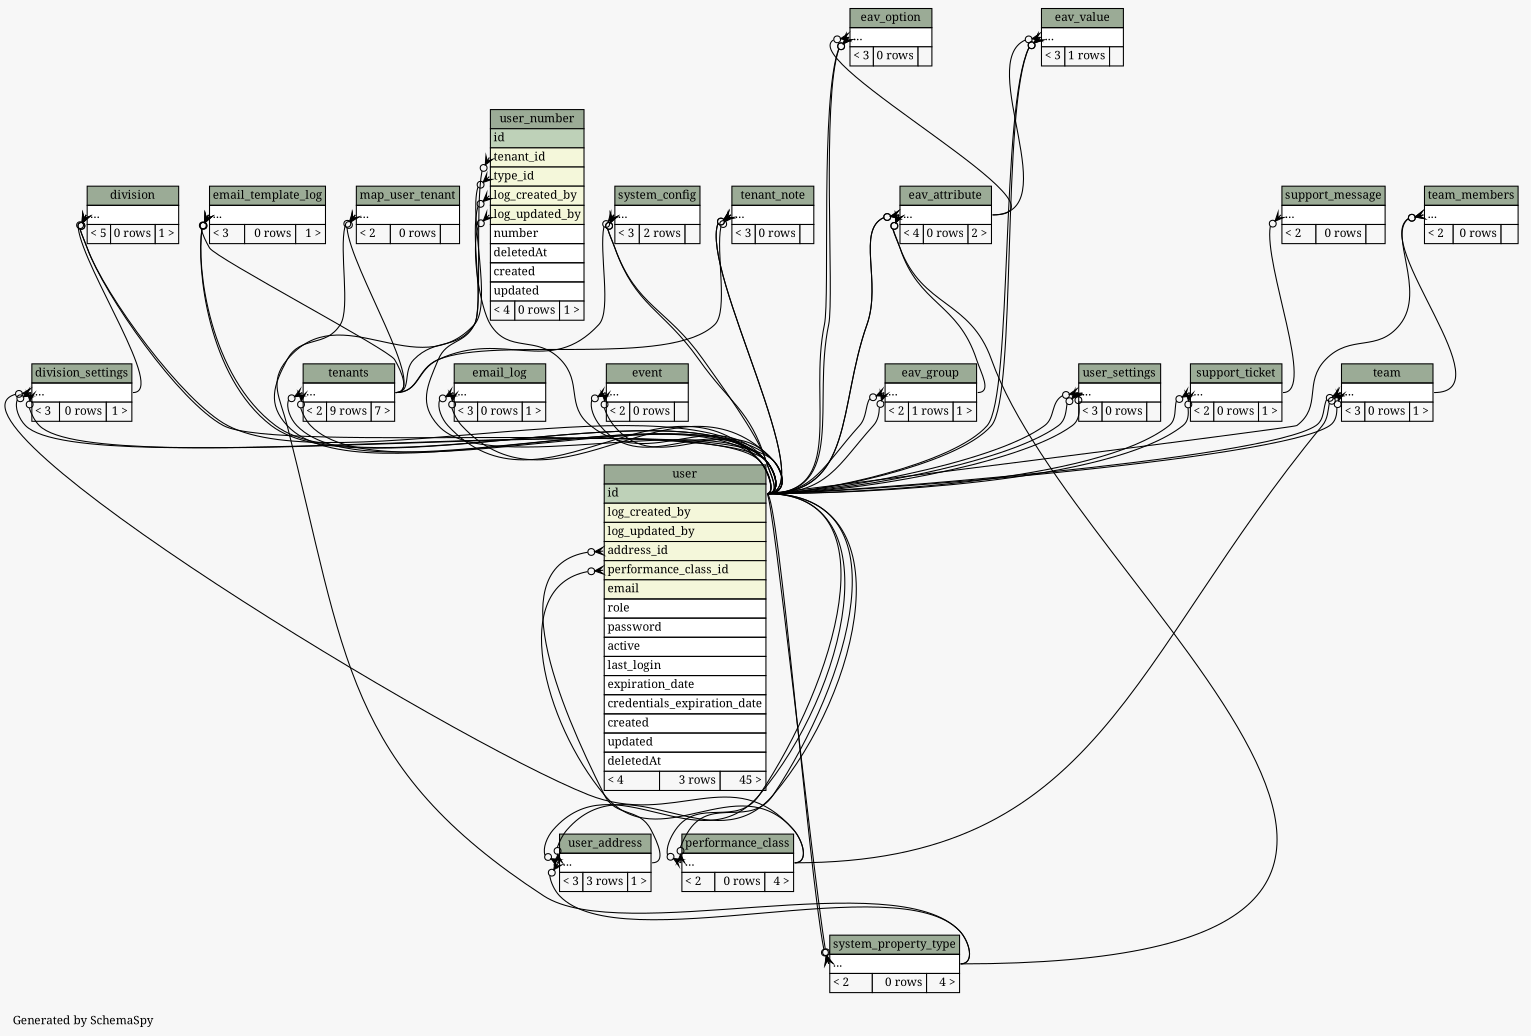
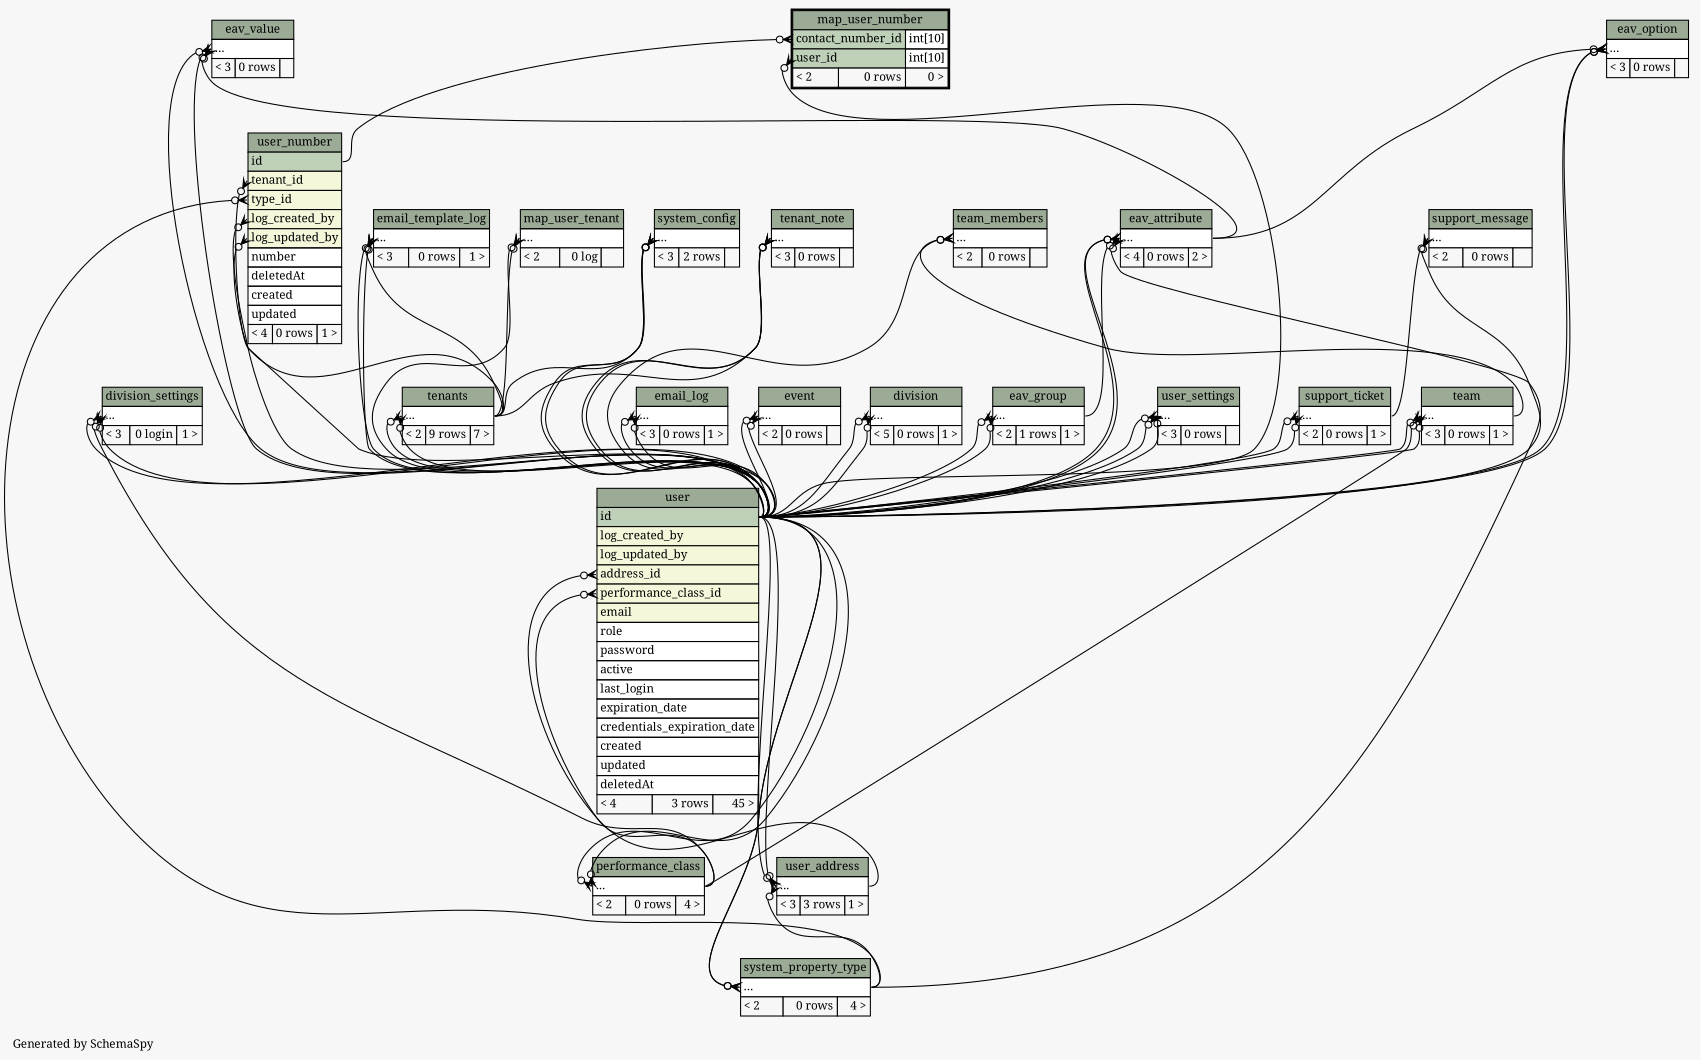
  digraph {
    bgcolor="#f7f7f7"
    fontname="Noto Serif"
    fontsize=11
    label="\nGenerated by SchemaSpy"
    labeljust=l
    nodesep=0.18
    rankdir=TB
    ranksep=0.46
    node [fontname="Noto Serif" fontsize=11 shape=plaintext]
    edge [arrowhead=none arrowsize=0.8 arrowtail=crowodot dir=back fontname="Noto Serif" headport="id:e" tailport="elipses:w"]
    n1 [label=<     <TABLE BORDER="0" CELLBORDER="1" CELLSPACING="0" BGCOLOR="#ffffff">       <TR><TD COLSPAN="3" BGCOLOR="#9bab96" ALIGN="CENTER">division</TD></TR>       <TR><TD PORT="elipses" COLSPAN="3" ALIGN="LEFT">...</TD></TR>       <TR><TD ALIGN="LEFT" BGCOLOR="#f7f7f7">&lt; 5</TD><TD ALIGN="RIGHT" BGCOLOR="#f7f7f7">0 rows</TD><TD ALIGN="RIGHT" BGCOLOR="#f7f7f7">1 &gt;</TD></TR>     </TABLE>>]
    n2 [label=<     <TABLE BORDER="0" CELLBORDER="1" CELLSPACING="0" BGCOLOR="#ffffff">       <TR><TD COLSPAN="3" BGCOLOR="#9bab96" ALIGN="CENTER">user</TD></TR>       <TR><TD PORT="id" COLSPAN="3" BGCOLOR="#bed1b8" ALIGN="LEFT">id</TD></TR>       <TR><TD PORT="log_created_by" COLSPAN="3" BGCOLOR="#f4f7da" ALIGN="LEFT">log_created_by</TD></TR>       <TR><TD PORT="log_updated_by" COLSPAN="3" BGCOLOR="#f4f7da" ALIGN="LEFT">log_updated_by</TD></TR>       <TR><TD PORT="address_id" COLSPAN="3" BGCOLOR="#f4f7da" ALIGN="LEFT">address_id</TD></TR>       <TR><TD PORT="performance_class_id" COLSPAN="3" BGCOLOR="#f4f7da" ALIGN="LEFT">performance_class_id</TD></TR>       <TR><TD PORT="email" COLSPAN="3" BGCOLOR="#f4f7da" ALIGN="LEFT">email</TD></TR>       <TR><TD PORT="role" COLSPAN="3" ALIGN="LEFT">role</TD></TR>       <TR><TD PORT="password" COLSPAN="3" ALIGN="LEFT">password</TD></TR>       <TR><TD PORT="active" COLSPAN="3" ALIGN="LEFT">active</TD></TR>       <TR><TD PORT="last_login" COLSPAN="3" ALIGN="LEFT">last_login</TD></TR>       <TR><TD PORT="expiration_date" COLSPAN="3" ALIGN="LEFT">expiration_date</TD></TR>       <TR><TD PORT="credentials_expiration_date" COLSPAN="3" ALIGN="LEFT">credentials_expiration_date</TD></TR>       <TR><TD PORT="created" COLSPAN="3" ALIGN="LEFT">created</TD></TR>       <TR><TD PORT="updated" COLSPAN="3" ALIGN="LEFT">updated</TD></TR>       <TR><TD PORT="deletedAt" COLSPAN="3" ALIGN="LEFT">deletedAt</TD></TR>       <TR><TD ALIGN="LEFT" BGCOLOR="#f7f7f7">&lt; 4</TD><TD ALIGN="RIGHT" BGCOLOR="#f7f7f7">3 rows</TD><TD ALIGN="RIGHT" BGCOLOR="#f7f7f7">45 &gt;</TD></TR>     </TABLE>>]
-   n3 [label=<     <TABLE BORDER="0" CELLBORDER="1" CELLSPACING="0" BGCOLOR="#ffffff">       <TR><TD COLSPAN="3" BGCOLOR="#9bab96" ALIGN="CENTER">division_settings</TD></TR>       <TR><TD PORT="elipses" COLSPAN="3" ALIGN="LEFT">...</TD></TR>       <TR><TD ALIGN="LEFT" BGCOLOR="#f7f7f7">&lt; 3</TD><TD ALIGN="RIGHT" BGCOLOR="#f7f7f7">0 rows</TD><TD ALIGN="RIGHT" BGCOLOR="#f7f7f7">1 &gt;</TD></TR>     </TABLE>>]
+   n3 [label=<     <TABLE BORDER="0" CELLBORDER="1" CELLSPACING="0" BGCOLOR="#ffffff">       <TR><TD COLSPAN="3" BGCOLOR="#9bab96" ALIGN="CENTER">division_settings</TD></TR>       <TR><TD PORT="elipses" COLSPAN="3" ALIGN="LEFT">...</TD></TR>       <TR><TD ALIGN="LEFT" BGCOLOR="#f7f7f7">&lt; 3</TD><TD ALIGN="RIGHT" BGCOLOR="#f7f7f7">0 login</TD><TD ALIGN="RIGHT" BGCOLOR="#f7f7f7">1 &gt;</TD></TR>     </TABLE>>]
    n4 [label=<     <TABLE BORDER="0" CELLBORDER="1" CELLSPACING="0" BGCOLOR="#ffffff">       <TR><TD COLSPAN="3" BGCOLOR="#9bab96" ALIGN="CENTER">performance_class</TD></TR>       <TR><TD PORT="elipses" COLSPAN="3" ALIGN="LEFT">...</TD></TR>       <TR><TD ALIGN="LEFT" BGCOLOR="#f7f7f7">&lt; 2</TD><TD ALIGN="RIGHT" BGCOLOR="#f7f7f7">0 rows</TD><TD ALIGN="RIGHT" BGCOLOR="#f7f7f7">4 &gt;</TD></TR>     </TABLE>>]
    n5 [label=<     <TABLE BORDER="0" CELLBORDER="1" CELLSPACING="0" BGCOLOR="#ffffff">       <TR><TD COLSPAN="3" BGCOLOR="#9bab96" ALIGN="CENTER">user_address</TD></TR>       <TR><TD PORT="elipses" COLSPAN="3" ALIGN="LEFT">...</TD></TR>       <TR><TD ALIGN="LEFT" BGCOLOR="#f7f7f7">&lt; 3</TD><TD ALIGN="RIGHT" BGCOLOR="#f7f7f7">3 rows</TD><TD ALIGN="RIGHT" BGCOLOR="#f7f7f7">1 &gt;</TD></TR>     </TABLE>>]
    n6 [label=<     <TABLE BORDER="0" CELLBORDER="1" CELLSPACING="0" BGCOLOR="#ffffff">       <TR><TD COLSPAN="3" BGCOLOR="#9bab96" ALIGN="CENTER">tenants</TD></TR>       <TR><TD PORT="elipses" COLSPAN="3" ALIGN="LEFT">...</TD></TR>       <TR><TD ALIGN="LEFT" BGCOLOR="#f7f7f7">&lt; 2</TD><TD ALIGN="RIGHT" BGCOLOR="#f7f7f7">9 rows</TD><TD ALIGN="RIGHT" BGCOLOR="#f7f7f7">7 &gt;</TD></TR>     </TABLE>>]
    n7 [label=<     <TABLE BORDER="0" CELLBORDER="1" CELLSPACING="0" BGCOLOR="#ffffff">       <TR><TD COLSPAN="3" BGCOLOR="#9bab96" ALIGN="CENTER">system_property_type</TD></TR>       <TR><TD PORT="elipses" COLSPAN="3" ALIGN="LEFT">...</TD></TR>       <TR><TD ALIGN="LEFT" BGCOLOR="#f7f7f7">&lt; 2</TD><TD ALIGN="RIGHT" BGCOLOR="#f7f7f7">0 rows</TD><TD ALIGN="RIGHT" BGCOLOR="#f7f7f7">4 &gt;</TD></TR>     </TABLE>>]
    n8 [label=<     <TABLE BORDER="0" CELLBORDER="1" CELLSPACING="0" BGCOLOR="#ffffff">       <TR><TD COLSPAN="3" BGCOLOR="#9bab96" ALIGN="CENTER">eav_attribute</TD></TR>       <TR><TD PORT="elipses" COLSPAN="3" ALIGN="LEFT">...</TD></TR>       <TR><TD ALIGN="LEFT" BGCOLOR="#f7f7f7">&lt; 4</TD><TD ALIGN="RIGHT" BGCOLOR="#f7f7f7">0 rows</TD><TD ALIGN="RIGHT" BGCOLOR="#f7f7f7">2 &gt;</TD></TR>     </TABLE>>]
    n9 [label=<     <TABLE BORDER="0" CELLBORDER="1" CELLSPACING="0" BGCOLOR="#ffffff">       <TR><TD COLSPAN="3" BGCOLOR="#9bab96" ALIGN="CENTER">eav_group</TD></TR>       <TR><TD PORT="elipses" COLSPAN="3" ALIGN="LEFT">...</TD></TR>       <TR><TD ALIGN="LEFT" BGCOLOR="#f7f7f7">&lt; 2</TD><TD ALIGN="RIGHT" BGCOLOR="#f7f7f7">1 rows</TD><TD ALIGN="RIGHT" BGCOLOR="#f7f7f7">1 &gt;</TD></TR>     </TABLE>>]
    n10 [label=<     <TABLE BORDER="0" CELLBORDER="1" CELLSPACING="0" BGCOLOR="#ffffff">       <TR><TD COLSPAN="3" BGCOLOR="#9bab96" ALIGN="CENTER">eav_option</TD></TR>       <TR><TD PORT="elipses" COLSPAN="3" ALIGN="LEFT">...</TD></TR>       <TR><TD ALIGN="LEFT" BGCOLOR="#f7f7f7">&lt; 3</TD><TD ALIGN="RIGHT" BGCOLOR="#f7f7f7">0 rows</TD><TD ALIGN="RIGHT" BGCOLOR="#f7f7f7">  </TD></TR>     </TABLE>>]
-   n11 [label=<     <TABLE BORDER="0" CELLBORDER="1" CELLSPACING="0" BGCOLOR="#ffffff">       <TR><TD COLSPAN="3" BGCOLOR="#9bab96" ALIGN="CENTER">eav_value</TD></TR>       <TR><TD PORT="elipses" COLSPAN="3" ALIGN="LEFT">...</TD></TR>       <TR><TD ALIGN="LEFT" BGCOLOR="#f7f7f7">&lt; 3</TD><TD ALIGN="RIGHT" BGCOLOR="#f7f7f7">1 rows</TD><TD ALIGN="RIGHT" BGCOLOR="#f7f7f7">  </TD></TR>     </TABLE>>]
+   n11 [label=<     <TABLE BORDER="0" CELLBORDER="1" CELLSPACING="0" BGCOLOR="#ffffff">       <TR><TD COLSPAN="3" BGCOLOR="#9bab96" ALIGN="CENTER">eav_value</TD></TR>       <TR><TD PORT="elipses" COLSPAN="3" ALIGN="LEFT">...</TD></TR>       <TR><TD ALIGN="LEFT" BGCOLOR="#f7f7f7">&lt; 3</TD><TD ALIGN="RIGHT" BGCOLOR="#f7f7f7">0 rows</TD><TD ALIGN="RIGHT" BGCOLOR="#f7f7f7">  </TD></TR>     </TABLE>>]
    n12 [label=<     <TABLE BORDER="0" CELLBORDER="1" CELLSPACING="0" BGCOLOR="#ffffff">       <TR><TD COLSPAN="3" BGCOLOR="#9bab96" ALIGN="CENTER">email_log</TD></TR>       <TR><TD PORT="elipses" COLSPAN="3" ALIGN="LEFT">...</TD></TR>       <TR><TD ALIGN="LEFT" BGCOLOR="#f7f7f7">&lt; 3</TD><TD ALIGN="RIGHT" BGCOLOR="#f7f7f7">0 rows</TD><TD ALIGN="RIGHT" BGCOLOR="#f7f7f7">1 &gt;</TD></TR>     </TABLE>>]
    n13 [label=<     <TABLE BORDER="0" CELLBORDER="1" CELLSPACING="0" BGCOLOR="#ffffff">       <TR><TD COLSPAN="3" BGCOLOR="#9bab96" ALIGN="CENTER">email_template_log</TD></TR>       <TR><TD PORT="elipses" COLSPAN="3" ALIGN="LEFT">...</TD></TR>       <TR><TD ALIGN="LEFT" BGCOLOR="#f7f7f7">&lt; 3</TD><TD ALIGN="RIGHT" BGCOLOR="#f7f7f7">0 rows</TD><TD ALIGN="RIGHT" BGCOLOR="#f7f7f7">1 &gt;</TD></TR>     </TABLE>>]
    n14 [label=<     <TABLE BORDER="0" CELLBORDER="1" CELLSPACING="0" BGCOLOR="#ffffff">       <TR><TD COLSPAN="3" BGCOLOR="#9bab96" ALIGN="CENTER">event</TD></TR>       <TR><TD PORT="elipses" COLSPAN="3" ALIGN="LEFT">...</TD></TR>       <TR><TD ALIGN="LEFT" BGCOLOR="#f7f7f7">&lt; 2</TD><TD ALIGN="RIGHT" BGCOLOR="#f7f7f7">0 rows</TD><TD ALIGN="RIGHT" BGCOLOR="#f7f7f7">  </TD></TR>     </TABLE>>]
+   n15 [label=<     <TABLE BORDER="2" CELLBORDER="1" CELLSPACING="0" BGCOLOR="#ffffff">       <TR><TD COLSPAN="3" BGCOLOR="#9bab96" ALIGN="CENTER">map_user_number</TD></TR>       <TR><TD PORT="contact_number_id" COLSPAN="2" BGCOLOR="#bed1b8" ALIGN="LEFT">contact_number_id</TD><TD PORT="contact_number_id.type" ALIGN="LEFT">int[10]</TD></TR>       <TR><TD PORT="user_id" COLSPAN="2" BGCOLOR="#bed1b8" ALIGN="LEFT">user_id</TD><TD PORT="user_id.type" ALIGN="LEFT">int[10]</TD></TR>       <TR><TD ALIGN="LEFT" BGCOLOR="#f7f7f7">&lt; 2</TD><TD ALIGN="RIGHT" BGCOLOR="#f7f7f7">0 rows</TD><TD ALIGN="RIGHT" BGCOLOR="#f7f7f7">0 &gt;</TD></TR>     </TABLE>>]
    n16 [label=<     <TABLE BORDER="0" CELLBORDER="1" CELLSPACING="0" BGCOLOR="#ffffff">       <TR><TD COLSPAN="3" BGCOLOR="#9bab96" ALIGN="CENTER">user_number</TD></TR>       <TR><TD PORT="id" COLSPAN="3" BGCOLOR="#bed1b8" ALIGN="LEFT">id</TD></TR>       <TR><TD PORT="tenant_id" COLSPAN="3" BGCOLOR="#f4f7da" ALIGN="LEFT">tenant_id</TD></TR>       <TR><TD PORT="type_id" COLSPAN="3" BGCOLOR="#f4f7da" ALIGN="LEFT">type_id</TD></TR>       <TR><TD PORT="log_created_by" COLSPAN="3" BGCOLOR="#f4f7da" ALIGN="LEFT">log_created_by</TD></TR>       <TR><TD PORT="log_updated_by" COLSPAN="3" BGCOLOR="#f4f7da" ALIGN="LEFT">log_updated_by</TD></TR>       <TR><TD PORT="number" COLSPAN="3" ALIGN="LEFT">number</TD></TR>       <TR><TD PORT="deletedAt" COLSPAN="3" ALIGN="LEFT">deletedAt</TD></TR>       <TR><TD PORT="created" COLSPAN="3" ALIGN="LEFT">created</TD></TR>       <TR><TD PORT="updated" COLSPAN="3" ALIGN="LEFT">updated</TD></TR>       <TR><TD ALIGN="LEFT" BGCOLOR="#f7f7f7">&lt; 4</TD><TD ALIGN="RIGHT" BGCOLOR="#f7f7f7">0 rows</TD><TD ALIGN="RIGHT" BGCOLOR="#f7f7f7">1 &gt;</TD></TR>     </TABLE>>]
-   n17 [label=<     <TABLE BORDER="0" CELLBORDER="1" CELLSPACING="0" BGCOLOR="#ffffff">       <TR><TD COLSPAN="3" BGCOLOR="#9bab96" ALIGN="CENTER">map_user_tenant</TD></TR>       <TR><TD PORT="elipses" COLSPAN="3" ALIGN="LEFT">...</TD></TR>       <TR><TD ALIGN="LEFT" BGCOLOR="#f7f7f7">&lt; 2</TD><TD ALIGN="RIGHT" BGCOLOR="#f7f7f7">0 rows</TD><TD ALIGN="RIGHT" BGCOLOR="#f7f7f7">  </TD></TR>     </TABLE>>]
+   n17 [label=<     <TABLE BORDER="0" CELLBORDER="1" CELLSPACING="0" BGCOLOR="#ffffff">       <TR><TD COLSPAN="3" BGCOLOR="#9bab96" ALIGN="CENTER">map_user_tenant</TD></TR>       <TR><TD PORT="elipses" COLSPAN="3" ALIGN="LEFT">...</TD></TR>       <TR><TD ALIGN="LEFT" BGCOLOR="#f7f7f7">&lt; 2</TD><TD ALIGN="RIGHT" BGCOLOR="#f7f7f7">0 log</TD><TD ALIGN="RIGHT" BGCOLOR="#f7f7f7">  </TD></TR>     </TABLE>>]
    n18 [label=<     <TABLE BORDER="0" CELLBORDER="1" CELLSPACING="0" BGCOLOR="#ffffff">       <TR><TD COLSPAN="3" BGCOLOR="#9bab96" ALIGN="CENTER">support_message</TD></TR>       <TR><TD PORT="elipses" COLSPAN="3" ALIGN="LEFT">...</TD></TR>       <TR><TD ALIGN="LEFT" BGCOLOR="#f7f7f7">&lt; 2</TD><TD ALIGN="RIGHT" BGCOLOR="#f7f7f7">0 rows</TD><TD ALIGN="RIGHT" BGCOLOR="#f7f7f7">  </TD></TR>     </TABLE>>]
    n19 [label=<     <TABLE BORDER="0" CELLBORDER="1" CELLSPACING="0" BGCOLOR="#ffffff">       <TR><TD COLSPAN="3" BGCOLOR="#9bab96" ALIGN="CENTER">support_ticket</TD></TR>       <TR><TD PORT="elipses" COLSPAN="3" ALIGN="LEFT">...</TD></TR>       <TR><TD ALIGN="LEFT" BGCOLOR="#f7f7f7">&lt; 2</TD><TD ALIGN="RIGHT" BGCOLOR="#f7f7f7">0 rows</TD><TD ALIGN="RIGHT" BGCOLOR="#f7f7f7">1 &gt;</TD></TR>     </TABLE>>]
    n20 [label=<     <TABLE BORDER="0" CELLBORDER="1" CELLSPACING="0" BGCOLOR="#ffffff">       <TR><TD COLSPAN="3" BGCOLOR="#9bab96" ALIGN="CENTER">system_config</TD></TR>       <TR><TD PORT="elipses" COLSPAN="3" ALIGN="LEFT">...</TD></TR>       <TR><TD ALIGN="LEFT" BGCOLOR="#f7f7f7">&lt; 3</TD><TD ALIGN="RIGHT" BGCOLOR="#f7f7f7">2 rows</TD><TD ALIGN="RIGHT" BGCOLOR="#f7f7f7">  </TD></TR>     </TABLE>>]
    n21 [label=<     <TABLE BORDER="0" CELLBORDER="1" CELLSPACING="0" BGCOLOR="#ffffff">       <TR><TD COLSPAN="3" BGCOLOR="#9bab96" ALIGN="CENTER">team</TD></TR>       <TR><TD PORT="elipses" COLSPAN="3" ALIGN="LEFT">...</TD></TR>       <TR><TD ALIGN="LEFT" BGCOLOR="#f7f7f7">&lt; 3</TD><TD ALIGN="RIGHT" BGCOLOR="#f7f7f7">0 rows</TD><TD ALIGN="RIGHT" BGCOLOR="#f7f7f7">1 &gt;</TD></TR>     </TABLE>>]
    n22 [label=<     <TABLE BORDER="0" CELLBORDER="1" CELLSPACING="0" BGCOLOR="#ffffff">       <TR><TD COLSPAN="3" BGCOLOR="#9bab96" ALIGN="CENTER">team_members</TD></TR>       <TR><TD PORT="elipses" COLSPAN="3" ALIGN="LEFT">...</TD></TR>       <TR><TD ALIGN="LEFT" BGCOLOR="#f7f7f7">&lt; 2</TD><TD ALIGN="RIGHT" BGCOLOR="#f7f7f7">0 rows</TD><TD ALIGN="RIGHT" BGCOLOR="#f7f7f7">  </TD></TR>     </TABLE>>]
    n23 [label=<     <TABLE BORDER="0" CELLBORDER="1" CELLSPACING="0" BGCOLOR="#ffffff">       <TR><TD COLSPAN="3" BGCOLOR="#9bab96" ALIGN="CENTER">tenant_note</TD></TR>       <TR><TD PORT="elipses" COLSPAN="3" ALIGN="LEFT">...</TD></TR>       <TR><TD ALIGN="LEFT" BGCOLOR="#f7f7f7">&lt; 3</TD><TD ALIGN="RIGHT" BGCOLOR="#f7f7f7">0 rows</TD><TD ALIGN="RIGHT" BGCOLOR="#f7f7f7">  </TD></TR>     </TABLE>>]
    n24 [label=<     <TABLE BORDER="0" CELLBORDER="1" CELLSPACING="0" BGCOLOR="#ffffff">       <TR><TD COLSPAN="3" BGCOLOR="#9bab96" ALIGN="CENTER">user_settings</TD></TR>       <TR><TD PORT="elipses" COLSPAN="3" ALIGN="LEFT">...</TD></TR>       <TR><TD ALIGN="LEFT" BGCOLOR="#f7f7f7">&lt; 3</TD><TD ALIGN="RIGHT" BGCOLOR="#f7f7f7">0 rows</TD><TD ALIGN="RIGHT" BGCOLOR="#f7f7f7">  </TD></TR>     </TABLE>>]
    n1 -> n2
    n1 -> n2
-   n1 -> n3 [headport="elipses:e"]
    n2 -> n4 [headport="elipses:e" tailport="performance_class_id:w"]
    n2 -> n5 [headport="elipses:e" tailport="address_id:w"]
    n3 -> n2
    n3 -> n2
    n3 -> n4 [headport="elipses:e"]
    n4 -> n2
    n4 -> n2
    n5 -> n2
    n5 -> n2
    n5 -> n7 [headport="elipses:e"]
    n6 -> n2
    n6 -> n2
    n7 -> n2
    n7 -> n2
    n8 -> n2
    n8 -> n2
    n8 -> n7 [headport="elipses:e"]
    n8 -> n9 [headport="elipses:e"]
    n9 -> n2
    n9 -> n2
    n10 -> n2
    n10 -> n2
    n10 -> n8 [headport="elipses:e"]
    n11 -> n2
    n11 -> n2
    n11 -> n8 [headport="elipses:e"]
    n12 -> n2
    n12 -> n2
    n13 -> n2
    n13 -> n2
    n13 -> n6 [headport="elipses:e"]
    n14 -> n2
    n14 -> n2
+   n15 -> n2 [tailport="user_id:w"]
+   n15 -> n16 [tailport="contact_number_id:w"]
    n16 -> n2 [tailport="log_created_by:w"]
    n16 -> n2 [tailport="log_updated_by:w"]
    n16 -> n6 [headport="elipses:e" tailport="tenant_id:w"]
    n16 -> n7 [headport="elipses:e" tailport="type_id:w"]
    n17 -> n2
    n17 -> n6 [headport="elipses:e"]
+   n18 -> n2
    n18 -> n19 [headport="elipses:e"]
    n19 -> n2
    n19 -> n2
    n20 -> n2
    n20 -> n2
    n20 -> n6 [headport="elipses:e"]
    n21 -> n2
    n21 -> n2
    n21 -> n4 [headport="elipses:e"]
    n22 -> n2
    n22 -> n21 [headport="elipses:e"]
    n23 -> n2
    n23 -> n2
    n23 -> n6 [headport="elipses:e"]
    n24 -> n2
    n24 -> n2
    n24 -> n2 [arrowtail=teeodot]
  }
